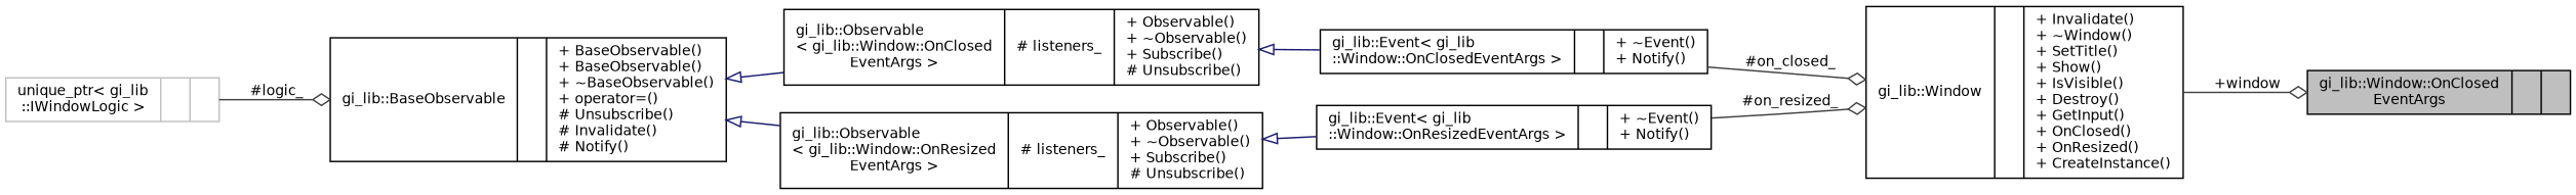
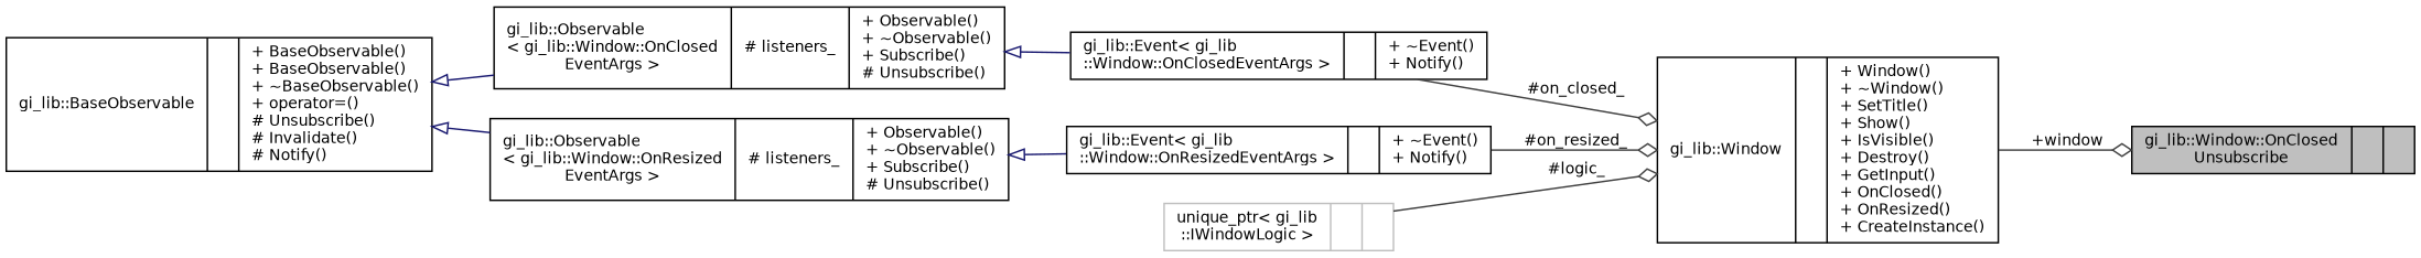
  digraph {
    rankdir=LR
    node [color=black fillcolor=white fontname=Helvetica fontsize=10 shape=record style=filled]
    edge [color=grey25 fontname=Helvetica fontsize=10 labelfontname=Helvetica labelfontsize=10 style=solid]
-   n1 [fillcolor=grey75 fontcolor=black height=0.2 label="{gi_lib::Window::OnClosed\lEventArgs\n||}" width=0.4]
-   n2 [height=0.2 label="{gi_lib::Window\n||+ Invalidate()\l+ ~Window()\l+ SetTitle()\l+ Show()\l+ IsVisible()\l+ Destroy()\l+ GetInput()\l+ OnClosed()\l+ OnResized()\l+ CreateInstance()\l}" width=0.4]
+   n1 [fillcolor=grey75 fontcolor=black height=0.2 label="{gi_lib::Window::OnClosed\lUnsubscribe\n||}" width=0.4]
+   n2 [height=0.2 label="{gi_lib::Window\n||+ Window()\l+ ~Window()\l+ SetTitle()\l+ Show()\l+ IsVisible()\l+ Destroy()\l+ GetInput()\l+ OnClosed()\l+ OnResized()\l+ CreateInstance()\l}" width=0.4]
    n3 [height=0.2 label="{gi_lib::Event\< gi_lib\l::Window::OnClosedEventArgs \>\n||+ ~Event()\l+ Notify()\l}" width=0.4]
    n4 [height=0.2 label="{gi_lib::Observable\l\< gi_lib::Window::OnClosed\lEventArgs \>\n|# listeners_\l|+ Observable()\l+ ~Observable()\l+ Subscribe()\l# Unsubscribe()\l}" width=0.4]
    n5 [height=0.2 label="{gi_lib::BaseObservable\n||+ BaseObservable()\l+ BaseObservable()\l+ ~BaseObservable()\l+ operator=()\l# Unsubscribe()\l# Invalidate()\l# Notify()\l}" width=0.4]
    n6 [height=0.2 label="{gi_lib::Observable\l\< gi_lib::Window::OnResized\lEventArgs \>\n|# listeners_\l|+ Observable()\l+ ~Observable()\l+ Subscribe()\l# Unsubscribe()\l}" width=0.4]
    n7 [height=0.2 label="{gi_lib::Event\< gi_lib\l::Window::OnResizedEventArgs \>\n||+ ~Event()\l+ Notify()\l}" width=0.4]
    n8 [color=grey75 height=0.2 label="{unique_ptr\< gi_lib\l::IWindowLogic \>\n||}" width=0.4]
    n2 -> n1 [arrowhead=odiamond label=" +window"]
    n3 -> n2 [arrowhead=odiamond label=" #on_closed_"]
    n4 -> n3 [arrowtail=onormal color=midnightblue dir=back]
    n5 -> n4 [arrowtail=onormal color=midnightblue dir=back]
    n5 -> n6 [arrowtail=onormal color=midnightblue dir=back]
    n6 -> n7 [arrowtail=onormal color=midnightblue dir=back]
    n7 -> n2 [arrowhead=odiamond label=" #on_resized_"]
-   n8 -> n5 [arrowhead=odiamond label=" #logic_"]
+   n8 -> n2 [arrowhead=odiamond label=" #logic_"]
  }
